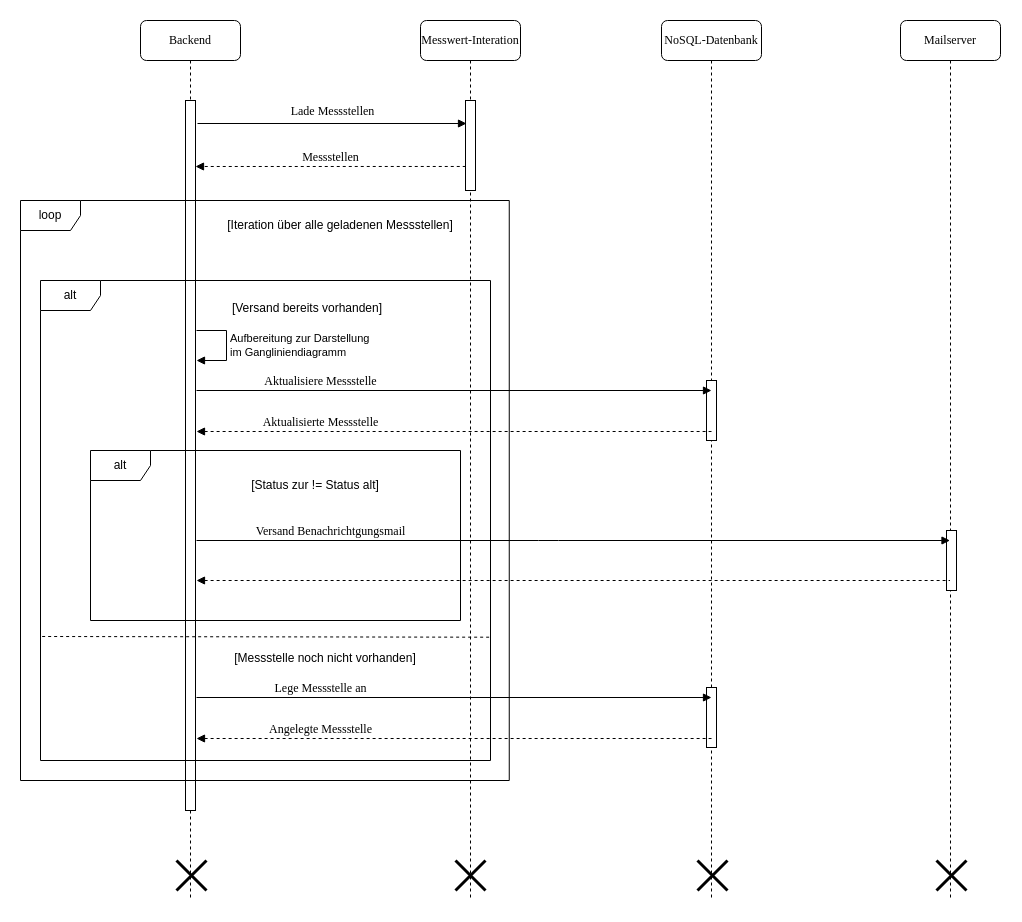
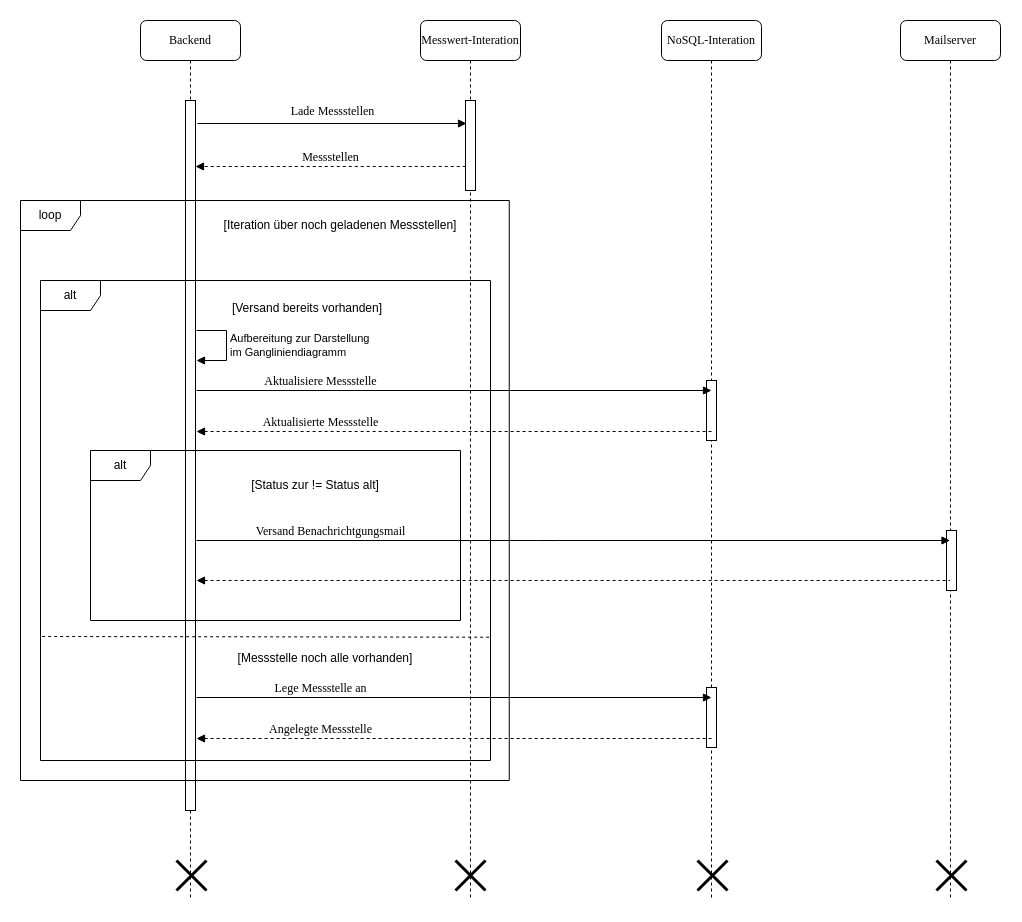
  <mxCell id="0" />
  <mxCell id="1" parent="0" />
  <mxCell id="2" value="Backend" style="shape=umlLifeline;perimeter=lifelinePerimeter;whiteSpace=wrap;html=1;container=1;collapsible=0;recursiveResize=0;outlineConnect=0;rounded=1;shadow=0;comic=0;labelBackgroundColor=none;strokeWidth=1;fontFamily=Verdana;fontSize=12;align=center;" parent="1" vertex="1"><mxGeometry x="140" y="20" width="100" height="880" as="geometry" /></mxCell>
  <mxCell id="3" value="" style="html=1;points=[];perimeter=orthogonalPerimeter;rounded=0;shadow=0;comic=0;labelBackgroundColor=none;strokeWidth=1;fontFamily=Verdana;fontSize=12;align=center;" parent="2" vertex="1"><mxGeometry x="45" y="80" width="10" height="710" as="geometry" /></mxCell>
  <mxCell id="4" value="" style="shape=umlDestroy;whiteSpace=wrap;html=1;strokeWidth=3;targetShapes=umlLifeline;" parent="2" vertex="1"><mxGeometry x="36" y="840" width="30" height="30" as="geometry" /></mxCell>
  <mxCell id="5" value="Messwert-Interation" style="shape=umlLifeline;perimeter=lifelinePerimeter;whiteSpace=wrap;html=1;container=1;collapsible=0;recursiveResize=0;outlineConnect=0;rounded=1;shadow=0;comic=0;labelBackgroundColor=none;strokeWidth=1;fontFamily=Verdana;fontSize=12;align=center;" parent="1" vertex="1"><mxGeometry x="420" y="20" width="100" height="880" as="geometry" /></mxCell>
  <mxCell id="6" value="" style="shape=umlDestroy;whiteSpace=wrap;html=1;strokeWidth=3;targetShapes=umlLifeline;" parent="5" vertex="1"><mxGeometry x="35" y="840" width="30" height="30" as="geometry" /></mxCell>
  <mxCell id="7" value="" style="html=1;points=[];perimeter=orthogonalPerimeter;rounded=0;shadow=0;comic=0;labelBackgroundColor=none;strokeWidth=1;fontFamily=Verdana;fontSize=12;align=center;" parent="5" vertex="1"><mxGeometry x="45" y="80" width="10" height="90" as="geometry" /></mxCell>
  <mxCell id="8" value="loop" style="shape=umlFrame;whiteSpace=wrap;html=1;pointerEvents=0;" parent="5" vertex="1"><mxGeometry x="-400" y="180" width="488.75" height="580" as="geometry" /></mxCell>
  <mxCell id="9" value="alt" style="shape=umlFrame;whiteSpace=wrap;html=1;pointerEvents=0;" parent="5" vertex="1"><mxGeometry x="-380" y="260" width="450" height="480" as="geometry" /></mxCell>
  <mxCell id="10" value="Aufbereitung zur Darstellung&lt;div&gt;im Gangliniendiagramm&lt;/div&gt;" style="html=1;align=left;spacingLeft=2;endArrow=block;rounded=0;edgeStyle=orthogonalEdgeStyle;curved=0;rounded=0;" parent="5" edge="1"><mxGeometry relative="1" as="geometry"><mxPoint x="-224" y="310" as="sourcePoint" /><Array as="points"><mxPoint x="-194" y="310" /><mxPoint x="-194" y="340" /></Array><mxPoint x="-224" y="340" as="targetPoint" /><mxPoint as="offset" /></mxGeometry></mxCell>
  <mxCell id="11" value="" style="endArrow=none;dashed=1;html=1;rounded=0;exitX=0.997;exitY=0.705;exitDx=0;exitDy=0;exitPerimeter=0;" edge="1" parent="5"><mxGeometry width="50" height="50" relative="1" as="geometry"><mxPoint x="68.65" y="616.7" as="sourcePoint" /><mxPoint x="-380" y="616" as="targetPoint" /></mxGeometry></mxCell>
- <mxCell id="12" value="[Iteration über alle geladenen Messstellen]" style="text;html=1;strokeColor=none;fillColor=none;align=center;verticalAlign=middle;whiteSpace=wrap;rounded=0;" vertex="1" parent="5"><mxGeometry x="-200" y="190" width="240" height="30" as="geometry" /></mxCell>
+ <mxCell id="12" value="[Iteration über noch geladenen Messstellen]" style="text;html=1;strokeColor=none;fillColor=none;align=center;verticalAlign=middle;whiteSpace=wrap;rounded=0;" vertex="1" parent="5"><mxGeometry x="-200" y="190" width="240" height="30" as="geometry" /></mxCell>
  <mxCell id="13" value="Lade Messstellen" style="html=1;verticalAlign=bottom;endArrow=block;entryX=0;entryY=0;labelBackgroundColor=none;fontFamily=Verdana;fontSize=12;edgeStyle=elbowEdgeStyle;elbow=vertical;" parent="1" edge="1"><mxGeometry y="3" relative="1" as="geometry"><mxPoint x="197" y="123" as="sourcePoint" /><mxPoint as="offset" /><mxPoint x="466" y="123" as="targetPoint" /></mxGeometry></mxCell>
  <mxCell id="14" value="Messstellen" style="html=1;verticalAlign=bottom;endArrow=block;labelBackgroundColor=none;fontFamily=Verdana;fontSize=12;edgeStyle=elbowEdgeStyle;elbow=vertical;exitX=0.925;exitY=0.55;exitDx=0;exitDy=0;exitPerimeter=0;dashed=1;" parent="1" edge="1"><mxGeometry x="-0.001" relative="1" as="geometry"><mxPoint x="465.25" y="165.97" as="sourcePoint" /><mxPoint as="offset" /><mxPoint x="195" y="165.97" as="targetPoint" /></mxGeometry></mxCell>
  <mxCell id="15" value="[Versand bereits vorhanden]" style="text;html=1;strokeColor=none;fillColor=none;align=center;verticalAlign=middle;whiteSpace=wrap;rounded=0;" parent="1" vertex="1"><mxGeometry x="202" y="293" width="210" height="30" as="geometry" /></mxCell>
- <mxCell id="16" value="NoSQL-&lt;span style=&quot;background-color: transparent; color: light-dark(rgb(0, 0, 0), rgb(255, 255, 255));&quot;&gt;Datenbank&lt;/span&gt;" style="shape=umlLifeline;perimeter=lifelinePerimeter;whiteSpace=wrap;html=1;container=1;collapsible=0;recursiveResize=0;outlineConnect=0;rounded=1;shadow=0;comic=0;labelBackgroundColor=none;strokeWidth=1;fontFamily=Verdana;fontSize=12;align=center;" parent="1" vertex="1"><mxGeometry x="661" y="20" width="100" height="880" as="geometry" /></mxCell>
+ <mxCell id="16" value="NoSQL-&lt;span style=&quot;background-color: transparent; color: light-dark(rgb(0, 0, 0), rgb(255, 255, 255));&quot;&gt;Interation&lt;/span&gt;" style="shape=umlLifeline;perimeter=lifelinePerimeter;whiteSpace=wrap;html=1;container=1;collapsible=0;recursiveResize=0;outlineConnect=0;rounded=1;shadow=0;comic=0;labelBackgroundColor=none;strokeWidth=1;fontFamily=Verdana;fontSize=12;align=center;" parent="1" vertex="1"><mxGeometry x="661" y="20" width="100" height="880" as="geometry" /></mxCell>
  <mxCell id="17" value="" style="html=1;points=[];perimeter=orthogonalPerimeter;rounded=0;shadow=0;comic=0;labelBackgroundColor=none;strokeWidth=1;fontFamily=Verdana;fontSize=12;align=center;" parent="16" vertex="1"><mxGeometry x="45" y="360" width="10" height="60" as="geometry" /></mxCell>
  <mxCell id="18" value="" style="shape=umlDestroy;whiteSpace=wrap;html=1;strokeWidth=3;targetShapes=umlLifeline;" parent="16" vertex="1"><mxGeometry x="36" y="840" width="30" height="30" as="geometry" /></mxCell>
  <mxCell id="19" value="Aktualisiere Messstelle" style="html=1;verticalAlign=bottom;endArrow=block;labelBackgroundColor=none;fontFamily=Verdana;fontSize=12;edgeStyle=elbowEdgeStyle;elbow=vertical;" parent="1" edge="1"><mxGeometry x="-0.518" relative="1" as="geometry"><mxPoint x="196" y="390" as="sourcePoint" /><mxPoint as="offset" /><mxPoint x="711" y="390" as="targetPoint" /></mxGeometry></mxCell>
  <mxCell id="20" value="Aktualisierte Messstelle" style="html=1;verticalAlign=bottom;endArrow=none;labelBackgroundColor=none;fontFamily=Verdana;fontSize=12;edgeStyle=elbowEdgeStyle;elbow=vertical;startArrow=block;startFill=1;dashed=1;" parent="1" edge="1"><mxGeometry x="-0.518" relative="1" as="geometry"><mxPoint x="196" y="431" as="sourcePoint" /><mxPoint as="offset" /><mxPoint x="711" y="431" as="targetPoint" /></mxGeometry></mxCell>
  <mxCell id="21" value="alt" style="shape=umlFrame;whiteSpace=wrap;html=1;pointerEvents=0;" parent="1" vertex="1"><mxGeometry x="90" y="450" width="370" height="170" as="geometry" /></mxCell>
  <mxCell id="22" value="[Status zur != Status alt]" style="text;html=1;strokeColor=none;fillColor=none;align=center;verticalAlign=middle;whiteSpace=wrap;rounded=0;" vertex="1" parent="1"><mxGeometry x="210" y="470" width="210" height="30" as="geometry" /></mxCell>
  <mxCell id="23" value="Mailserver" style="shape=umlLifeline;perimeter=lifelinePerimeter;whiteSpace=wrap;html=1;container=1;collapsible=0;recursiveResize=0;outlineConnect=0;rounded=1;shadow=0;comic=0;labelBackgroundColor=none;strokeWidth=1;fontFamily=Verdana;fontSize=12;align=center;" vertex="1" parent="1"><mxGeometry x="900" y="20" width="100" height="880" as="geometry" /></mxCell>
  <mxCell id="24" value="" style="html=1;points=[];perimeter=orthogonalPerimeter;rounded=0;shadow=0;comic=0;labelBackgroundColor=none;strokeWidth=1;fontFamily=Verdana;fontSize=12;align=center;" vertex="1" parent="23"><mxGeometry x="46" y="510" width="10" height="60" as="geometry" /></mxCell>
  <mxCell id="25" value="" style="shape=umlDestroy;whiteSpace=wrap;html=1;strokeWidth=3;targetShapes=umlLifeline;" vertex="1" parent="23"><mxGeometry x="36" y="840" width="30" height="30" as="geometry" /></mxCell>
  <mxCell id="26" value="Versand Benachrichtgungsmail" style="html=1;verticalAlign=bottom;endArrow=block;labelBackgroundColor=none;fontFamily=Verdana;fontSize=12;edgeStyle=elbowEdgeStyle;elbow=vertical;" edge="1" parent="1" target="23"><mxGeometry x="-0.644" relative="1" as="geometry"><mxPoint x="196" y="540" as="sourcePoint" /><mxPoint as="offset" /><mxPoint x="711" y="540" as="targetPoint" /></mxGeometry></mxCell>
- <mxCell id="27" value="[Messstelle noch nicht vorhanden]" style="text;html=1;strokeColor=none;fillColor=none;align=center;verticalAlign=middle;whiteSpace=wrap;rounded=0;" vertex="1" parent="1"><mxGeometry x="220" y="643" width="210" height="30" as="geometry" /></mxCell>
+ <mxCell id="27" value="[Messstelle noch alle vorhanden]" style="text;html=1;strokeColor=none;fillColor=none;align=center;verticalAlign=middle;whiteSpace=wrap;rounded=0;" vertex="1" parent="1"><mxGeometry x="220" y="643" width="210" height="30" as="geometry" /></mxCell>
  <mxCell id="28" value="" style="html=1;points=[];perimeter=orthogonalPerimeter;rounded=0;shadow=0;comic=0;labelBackgroundColor=none;strokeWidth=1;fontFamily=Verdana;fontSize=12;align=center;" vertex="1" parent="1"><mxGeometry x="706" y="687" width="10" height="60" as="geometry" /></mxCell>
  <mxCell id="29" value="Lege Messstelle an" style="html=1;verticalAlign=bottom;endArrow=block;labelBackgroundColor=none;fontFamily=Verdana;fontSize=12;edgeStyle=elbowEdgeStyle;elbow=vertical;" edge="1" parent="1"><mxGeometry x="-0.518" relative="1" as="geometry"><mxPoint x="196" y="697" as="sourcePoint" /><mxPoint as="offset" /><mxPoint x="711" y="697" as="targetPoint" /></mxGeometry></mxCell>
  <mxCell id="30" value="Angelegte Messstelle" style="html=1;verticalAlign=bottom;endArrow=none;labelBackgroundColor=none;fontFamily=Verdana;fontSize=12;edgeStyle=elbowEdgeStyle;elbow=vertical;startArrow=block;startFill=1;dashed=1;" edge="1" parent="1"><mxGeometry x="-0.518" relative="1" as="geometry"><mxPoint x="196" y="738" as="sourcePoint" /><mxPoint as="offset" /><mxPoint x="711" y="738" as="targetPoint" /></mxGeometry></mxCell>
  <mxCell id="31" value="" style="html=1;verticalAlign=bottom;endArrow=none;labelBackgroundColor=none;fontFamily=Verdana;fontSize=12;edgeStyle=elbowEdgeStyle;elbow=vertical;startArrow=block;startFill=1;dashed=1;" edge="1" parent="1" target="23"><mxGeometry x="-0.518" relative="1" as="geometry"><mxPoint x="196" y="580" as="sourcePoint" /><mxPoint as="offset" /><mxPoint x="711" y="580" as="targetPoint" /></mxGeometry></mxCell>
